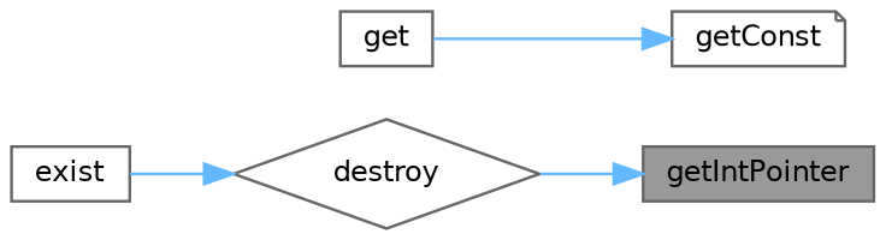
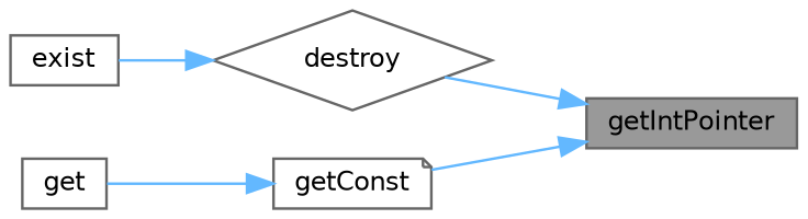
  digraph {
    rankdir=RL
    node [color=grey40 fillcolor=white fontname=Helvetica fontsize=10 shape=box style=filled]
    edge [color=steelblue1 dir=back fontname=Helvetica fontsize=10 labelfontname=Helvetica labelfontsize=10 style=solid]
    n1 [color=gray40 fillcolor=grey60 fontcolor=black height=0.2 label=getIntPointer width=0.4]
    n2 [height=0.2 label=destroy shape=diamond width=0.4]
    n3 [height=0.2 label=getConst shape=note width=0.4]
    n4 [height=0.2 label=exist width=0.4]
    n5 [height=0.2 label=get width=0.4]
    n1 -> n2
+   n1 -> n3
    n2 -> n4
    n3 -> n5
  }
